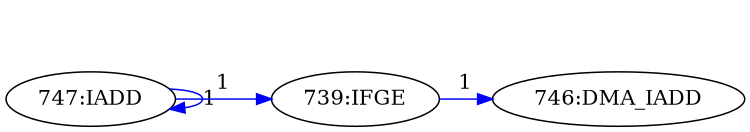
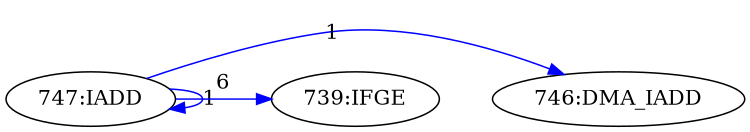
  digraph {
    edge [color=blue constraint=false]
    n1 [label="747:IADD"]
    n2 [label="739:IFGE"]
    n3 [label="746:DMA_IADD"]
    n1 -> n1 [label=1]
-   n1 -> n2 [label=1]
-   n2 -> n3 [label=1]
+   n1 -> n2 [label=6]
+   n1 -> n3 [label=1]
  }
